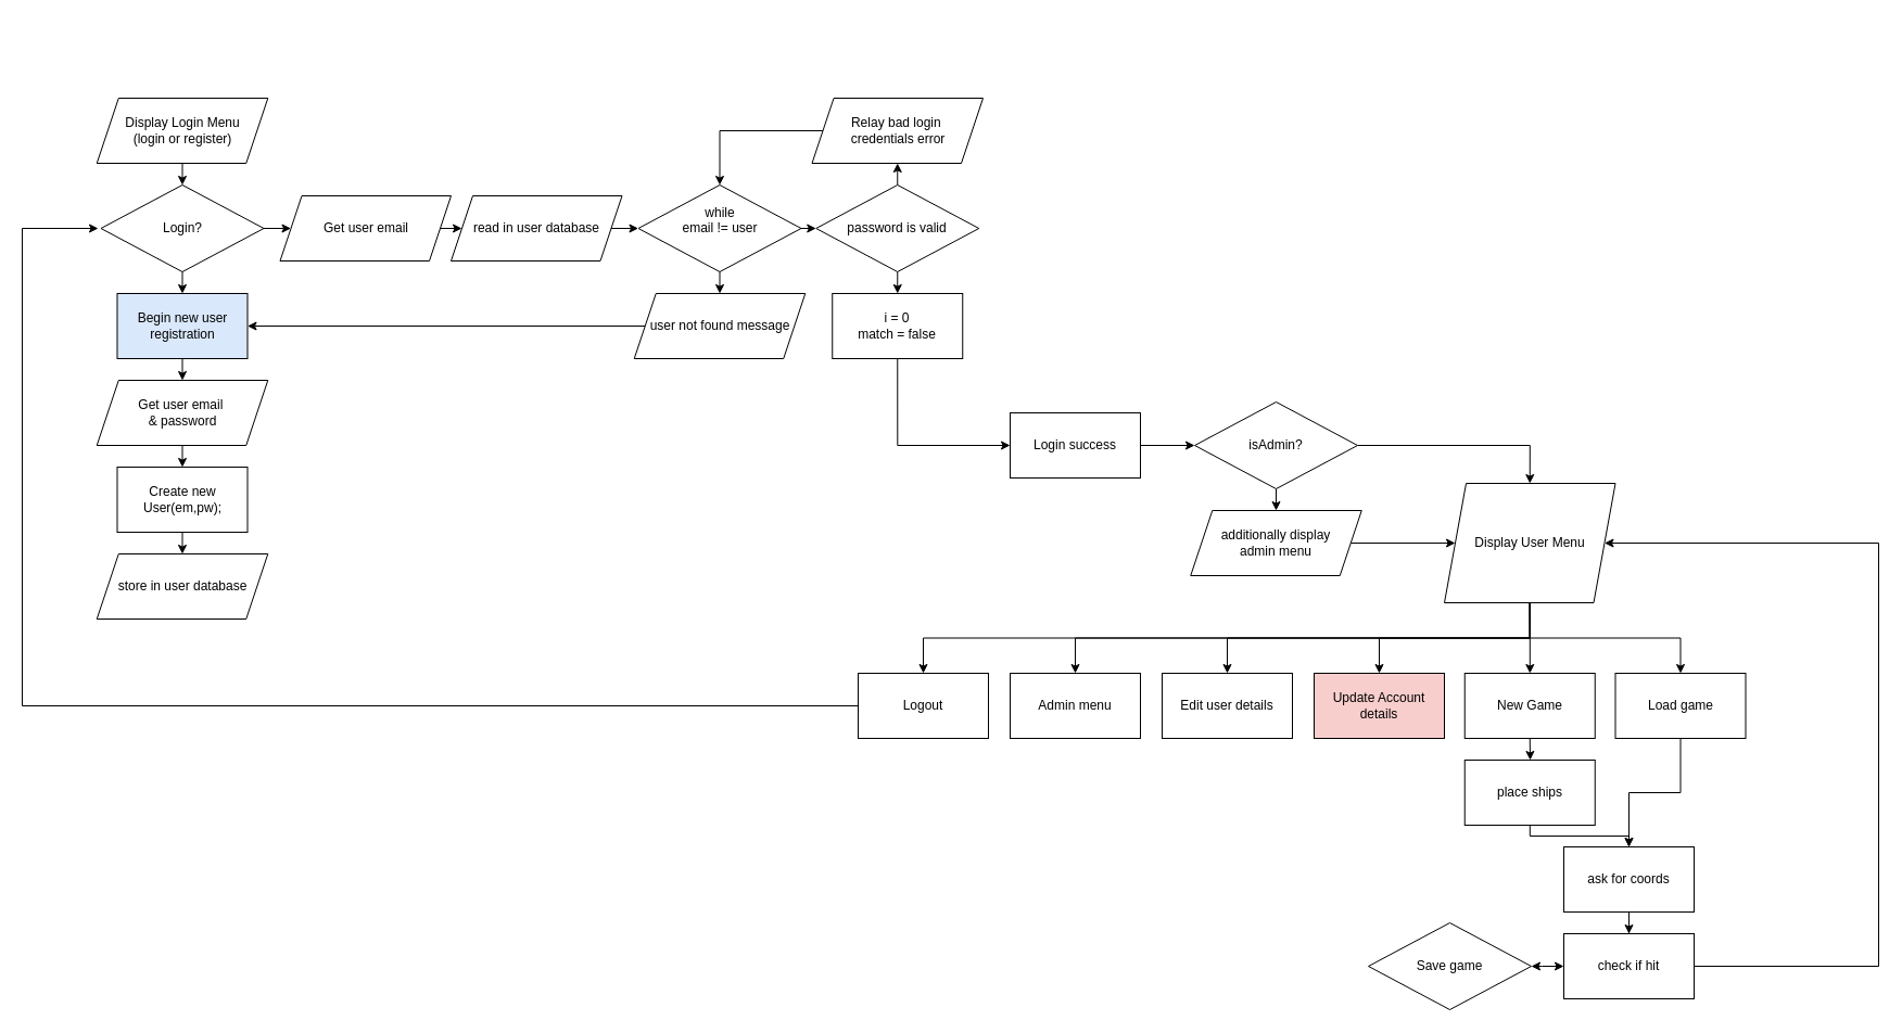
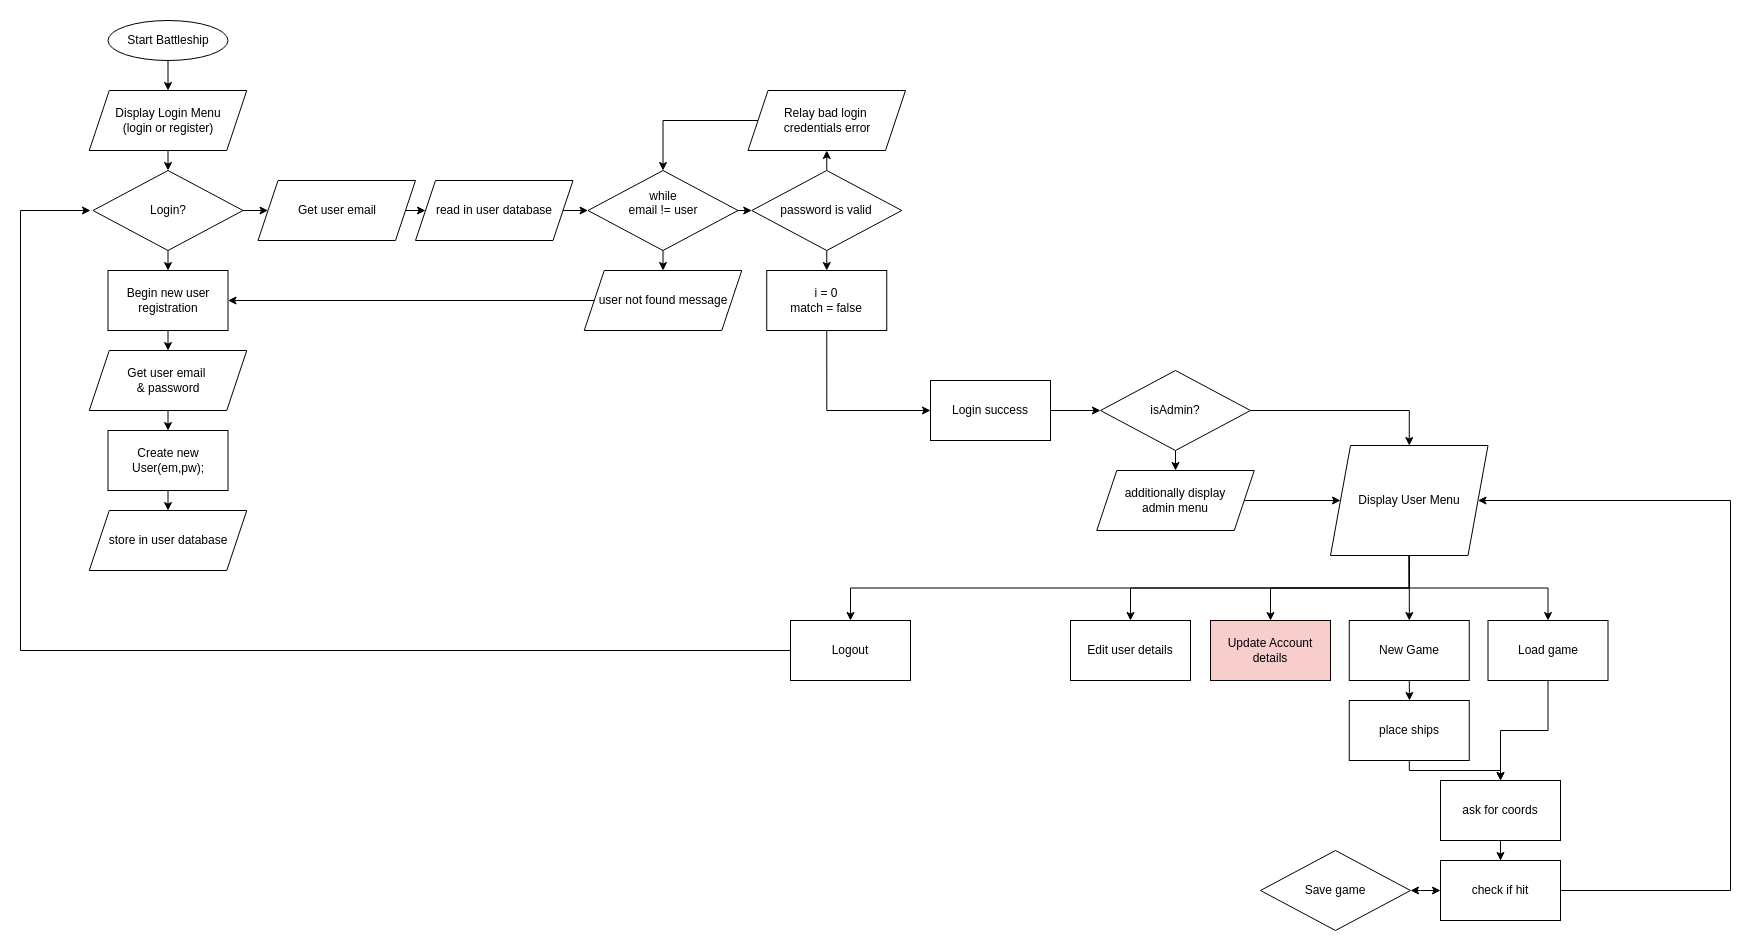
  <mxCell id="0" />
  <mxCell id="1" parent="0" />
+ <mxCell id="2" style="edgeStyle=orthogonalEdgeStyle;rounded=0;orthogonalLoop=1;jettySize=auto;html=1;exitX=0.5;exitY=1;exitDx=0;exitDy=0;entryX=0.5;entryY=0;entryDx=0;entryDy=0;" parent="1" source="3" target="8" edge="1"><mxGeometry relative="1" as="geometry" /></mxCell>
+ <mxCell id="3" value="Start Battleship" style="ellipse;whiteSpace=wrap;html=1;" parent="1" vertex="1"><mxGeometry x="107.5" y="20" width="120" height="40" as="geometry" /></mxCell>
  <mxCell id="4" style="edgeStyle=orthogonalEdgeStyle;rounded=0;orthogonalLoop=1;jettySize=auto;html=1;exitX=1;exitY=0.5;exitDx=0;exitDy=0;entryX=0;entryY=0.5;entryDx=0;entryDy=0;" parent="1" source="6" target="10" edge="1"><mxGeometry relative="1" as="geometry" /></mxCell>
  <mxCell id="5" style="edgeStyle=orthogonalEdgeStyle;rounded=0;orthogonalLoop=1;jettySize=auto;html=1;exitX=0.5;exitY=1;exitDx=0;exitDy=0;entryX=0.5;entryY=0;entryDx=0;entryDy=0;" parent="1" source="6" target="24" edge="1"><mxGeometry relative="1" as="geometry" /></mxCell>
  <mxCell id="6" value="Login?" style="rhombus;whiteSpace=wrap;html=1;" parent="1" vertex="1"><mxGeometry x="92.5" y="170" width="150" height="80" as="geometry" /></mxCell>
  <mxCell id="7" style="edgeStyle=orthogonalEdgeStyle;rounded=0;orthogonalLoop=1;jettySize=auto;html=1;exitX=0.5;exitY=1;exitDx=0;exitDy=0;entryX=0.5;entryY=0;entryDx=0;entryDy=0;" parent="1" source="8" target="6" edge="1"><mxGeometry relative="1" as="geometry" /></mxCell>
  <mxCell id="8" value="Display Login Menu&lt;div&gt;(login or register)&lt;/div&gt;" style="shape=parallelogram;perimeter=parallelogramPerimeter;whiteSpace=wrap;html=1;fixedSize=1;" parent="1" vertex="1"><mxGeometry x="88.75" y="90" width="157.5" height="60" as="geometry" /></mxCell>
  <mxCell id="9" style="edgeStyle=orthogonalEdgeStyle;rounded=0;orthogonalLoop=1;jettySize=auto;html=1;exitX=1;exitY=0.5;exitDx=0;exitDy=0;entryX=0;entryY=0.5;entryDx=0;entryDy=0;" parent="1" source="10" target="12" edge="1"><mxGeometry relative="1" as="geometry" /></mxCell>
  <mxCell id="10" value="Get user email" style="shape=parallelogram;perimeter=parallelogramPerimeter;whiteSpace=wrap;html=1;fixedSize=1;" parent="1" vertex="1"><mxGeometry x="257.5" y="180" width="157.5" height="60" as="geometry" /></mxCell>
  <mxCell id="11" style="edgeStyle=orthogonalEdgeStyle;rounded=0;orthogonalLoop=1;jettySize=auto;html=1;exitX=1;exitY=0.5;exitDx=0;exitDy=0;entryX=0;entryY=0.5;entryDx=0;entryDy=0;" parent="1" source="12" target="15" edge="1"><mxGeometry relative="1" as="geometry" /></mxCell>
  <mxCell id="12" value="read in user database" style="shape=parallelogram;perimeter=parallelogramPerimeter;whiteSpace=wrap;html=1;fixedSize=1;" parent="1" vertex="1"><mxGeometry x="415" y="180" width="157.5" height="60" as="geometry" /></mxCell>
  <mxCell id="13" style="edgeStyle=orthogonalEdgeStyle;rounded=0;orthogonalLoop=1;jettySize=auto;html=1;exitX=1;exitY=0.5;exitDx=0;exitDy=0;entryX=0;entryY=0.5;entryDx=0;entryDy=0;" parent="1" source="15" target="20" edge="1"><mxGeometry relative="1" as="geometry" /></mxCell>
  <mxCell id="14" style="edgeStyle=orthogonalEdgeStyle;rounded=0;orthogonalLoop=1;jettySize=auto;html=1;exitX=0.5;exitY=1;exitDx=0;exitDy=0;entryX=0.5;entryY=0;entryDx=0;entryDy=0;" parent="1" source="15" target="31" edge="1"><mxGeometry relative="1" as="geometry" /></mxCell>
  <mxCell id="15" value="while&lt;div&gt;email != user&lt;/div&gt;&lt;div&gt;&lt;br&gt;&lt;/div&gt;" style="rhombus;whiteSpace=wrap;html=1;" parent="1" vertex="1"><mxGeometry x="587.5" y="170" width="150" height="80" as="geometry" /></mxCell>
  <mxCell id="16" style="edgeStyle=orthogonalEdgeStyle;rounded=0;orthogonalLoop=1;jettySize=auto;html=1;exitX=1;exitY=0.5;exitDx=0;exitDy=0;entryX=0;entryY=0.5;entryDx=0;entryDy=0;" parent="1" source="17" target="43" edge="1"><mxGeometry relative="1" as="geometry" /></mxCell>
  <mxCell id="17" value="Login success" style="rounded=0;whiteSpace=wrap;html=1;" parent="1" vertex="1"><mxGeometry x="930" y="380" width="120" height="60" as="geometry" /></mxCell>
  <mxCell id="18" style="edgeStyle=orthogonalEdgeStyle;rounded=0;orthogonalLoop=1;jettySize=auto;html=1;exitX=0.5;exitY=0;exitDx=0;exitDy=0;entryX=0.5;entryY=1;entryDx=0;entryDy=0;" parent="1" source="20" target="22" edge="1"><mxGeometry relative="1" as="geometry" /></mxCell>
  <mxCell id="19" style="edgeStyle=orthogonalEdgeStyle;rounded=0;orthogonalLoop=1;jettySize=auto;html=1;exitX=0.5;exitY=1;exitDx=0;exitDy=0;entryX=0.5;entryY=0;entryDx=0;entryDy=0;" parent="1" source="20" target="40" edge="1"><mxGeometry relative="1" as="geometry" /></mxCell>
  <mxCell id="20" value="password is valid" style="rhombus;whiteSpace=wrap;html=1;" parent="1" vertex="1"><mxGeometry x="751.25" y="170" width="150" height="80" as="geometry" /></mxCell>
  <mxCell id="21" style="edgeStyle=orthogonalEdgeStyle;rounded=0;orthogonalLoop=1;jettySize=auto;html=1;exitX=0;exitY=0.5;exitDx=0;exitDy=0;entryX=0.5;entryY=0;entryDx=0;entryDy=0;" parent="1" source="22" target="15" edge="1"><mxGeometry relative="1" as="geometry" /></mxCell>
  <mxCell id="22" value="Relay bad login&amp;nbsp;&lt;div&gt;credentials error&lt;/div&gt;" style="shape=parallelogram;perimeter=parallelogramPerimeter;whiteSpace=wrap;html=1;fixedSize=1;" parent="1" vertex="1"><mxGeometry x="747.5" y="90" width="157.5" height="60" as="geometry" /></mxCell>
  <mxCell id="23" style="edgeStyle=orthogonalEdgeStyle;rounded=0;orthogonalLoop=1;jettySize=auto;html=1;exitX=0.5;exitY=1;exitDx=0;exitDy=0;entryX=0.5;entryY=0;entryDx=0;entryDy=0;" parent="1" source="24" target="28" edge="1"><mxGeometry relative="1" as="geometry" /></mxCell>
- <mxCell id="24" value="Begin new user registration" style="rounded=0;whiteSpace=wrap;html=1;fillColor=#dae8fc;" parent="1" vertex="1"><mxGeometry x="107.5" y="270" width="120" height="60" as="geometry" /></mxCell>
+ <mxCell id="24" value="Begin new user registration" style="rounded=0;whiteSpace=wrap;html=1;" parent="1" vertex="1"><mxGeometry x="107.5" y="270" width="120" height="60" as="geometry" /></mxCell>
  <mxCell id="25" style="edgeStyle=orthogonalEdgeStyle;rounded=0;orthogonalLoop=1;jettySize=auto;html=1;exitX=0.5;exitY=1;exitDx=0;exitDy=0;entryX=0.5;entryY=0;entryDx=0;entryDy=0;" parent="1" source="26" target="29" edge="1"><mxGeometry relative="1" as="geometry" /></mxCell>
  <mxCell id="26" value="Create new User(em,pw);" style="rounded=0;whiteSpace=wrap;html=1;" parent="1" vertex="1"><mxGeometry x="107.5" y="430" width="120" height="60" as="geometry" /></mxCell>
  <mxCell id="27" style="edgeStyle=orthogonalEdgeStyle;rounded=0;orthogonalLoop=1;jettySize=auto;html=1;exitX=0.5;exitY=1;exitDx=0;exitDy=0;entryX=0.5;entryY=0;entryDx=0;entryDy=0;" parent="1" source="28" target="26" edge="1"><mxGeometry relative="1" as="geometry" /></mxCell>
  <mxCell id="28" value="Get user email&amp;nbsp;&lt;div&gt;&amp;amp; password&lt;/div&gt;" style="shape=parallelogram;perimeter=parallelogramPerimeter;whiteSpace=wrap;html=1;fixedSize=1;" parent="1" vertex="1"><mxGeometry x="88.75" y="350" width="157.5" height="60" as="geometry" /></mxCell>
  <mxCell id="29" value="store in user database" style="shape=parallelogram;perimeter=parallelogramPerimeter;whiteSpace=wrap;html=1;fixedSize=1;" parent="1" vertex="1"><mxGeometry x="88.75" y="510" width="157.5" height="60" as="geometry" /></mxCell>
  <mxCell id="30" style="edgeStyle=orthogonalEdgeStyle;rounded=0;orthogonalLoop=1;jettySize=auto;html=1;exitX=0;exitY=0.5;exitDx=0;exitDy=0;entryX=1;entryY=0.5;entryDx=0;entryDy=0;" parent="1" source="31" target="24" edge="1"><mxGeometry relative="1" as="geometry" /></mxCell>
  <mxCell id="31" value="user not found message" style="shape=parallelogram;perimeter=parallelogramPerimeter;whiteSpace=wrap;html=1;fixedSize=1;" parent="1" vertex="1"><mxGeometry x="583.75" y="270" width="157.5" height="60" as="geometry" /></mxCell>
  <mxCell id="32" value="" style="edgeStyle=orthogonalEdgeStyle;rounded=0;orthogonalLoop=1;jettySize=auto;html=1;" edge="1" parent="1" source="38" target="46"><mxGeometry relative="1" as="geometry" /></mxCell>
  <mxCell id="33" style="edgeStyle=orthogonalEdgeStyle;rounded=0;orthogonalLoop=1;jettySize=auto;html=1;exitX=0.5;exitY=1;exitDx=0;exitDy=0;entryX=0.5;entryY=0;entryDx=0;entryDy=0;" edge="1" parent="1" source="38" target="55"><mxGeometry relative="1" as="geometry" /></mxCell>
  <mxCell id="34" style="edgeStyle=orthogonalEdgeStyle;rounded=0;orthogonalLoop=1;jettySize=auto;html=1;exitX=0.5;exitY=1;exitDx=0;exitDy=0;" edge="1" parent="1" source="38" target="56"><mxGeometry relative="1" as="geometry" /></mxCell>
- <mxCell id="35" style="edgeStyle=orthogonalEdgeStyle;rounded=0;orthogonalLoop=1;jettySize=auto;html=1;exitX=0.5;exitY=1;exitDx=0;exitDy=0;entryX=0.5;entryY=0;entryDx=0;entryDy=0;" edge="1" parent="1" source="38" target="57"><mxGeometry relative="1" as="geometry" /></mxCell>
  <mxCell id="36" style="edgeStyle=orthogonalEdgeStyle;rounded=0;orthogonalLoop=1;jettySize=auto;html=1;exitX=0.5;exitY=1;exitDx=0;exitDy=0;" edge="1" parent="1" source="38" target="61"><mxGeometry relative="1" as="geometry" /></mxCell>
  <mxCell id="37" style="edgeStyle=orthogonalEdgeStyle;rounded=0;orthogonalLoop=1;jettySize=auto;html=1;exitX=0.5;exitY=1;exitDx=0;exitDy=0;" edge="1" parent="1" source="38" target="59"><mxGeometry relative="1" as="geometry" /></mxCell>
  <mxCell id="38" value="Display User Menu" style="shape=parallelogram;perimeter=parallelogramPerimeter;whiteSpace=wrap;html=1;fixedSize=1;" parent="1" vertex="1"><mxGeometry x="1330" y="445" width="157.5" height="110" as="geometry" /></mxCell>
  <mxCell id="39" style="edgeStyle=orthogonalEdgeStyle;rounded=0;orthogonalLoop=1;jettySize=auto;html=1;exitX=0.5;exitY=1;exitDx=0;exitDy=0;entryX=0;entryY=0.5;entryDx=0;entryDy=0;" parent="1" source="40" target="17" edge="1"><mxGeometry relative="1" as="geometry"><mxPoint x="826.25" y="370" as="targetPoint" /></mxGeometry></mxCell>
  <mxCell id="40" value="i = 0&lt;div&gt;match = false&lt;/div&gt;" style="rounded=0;whiteSpace=wrap;html=1;" parent="1" vertex="1"><mxGeometry x="766.25" y="270" width="120" height="60" as="geometry" /></mxCell>
  <mxCell id="41" style="edgeStyle=orthogonalEdgeStyle;rounded=0;orthogonalLoop=1;jettySize=auto;html=1;exitX=0.5;exitY=1;exitDx=0;exitDy=0;entryX=0.5;entryY=0;entryDx=0;entryDy=0;" parent="1" source="43" target="45" edge="1"><mxGeometry relative="1" as="geometry" /></mxCell>
  <mxCell id="42" style="edgeStyle=orthogonalEdgeStyle;rounded=0;orthogonalLoop=1;jettySize=auto;html=1;exitX=1;exitY=0.5;exitDx=0;exitDy=0;entryX=0.5;entryY=0;entryDx=0;entryDy=0;" parent="1" source="43" target="38" edge="1"><mxGeometry relative="1" as="geometry" /></mxCell>
  <mxCell id="43" value="isAdmin?" style="rhombus;whiteSpace=wrap;html=1;" parent="1" vertex="1"><mxGeometry x="1100" y="370" width="150" height="80" as="geometry" /></mxCell>
  <mxCell id="44" value="" style="edgeStyle=orthogonalEdgeStyle;rounded=0;orthogonalLoop=1;jettySize=auto;html=1;" edge="1" parent="1" source="45" target="38"><mxGeometry relative="1" as="geometry" /></mxCell>
  <mxCell id="45" value="additionally display&lt;div&gt;admin menu&lt;/div&gt;" style="shape=parallelogram;perimeter=parallelogramPerimeter;whiteSpace=wrap;html=1;fixedSize=1;" parent="1" vertex="1"><mxGeometry x="1096.25" y="470" width="157.5" height="60" as="geometry" /></mxCell>
  <mxCell id="46" value="New Game" style="rounded=0;whiteSpace=wrap;html=1;" parent="1" vertex="1"><mxGeometry x="1348.75" y="620" width="120" height="60" as="geometry" /></mxCell>
  <mxCell id="47" value="" style="edgeStyle=orthogonalEdgeStyle;rounded=0;orthogonalLoop=1;jettySize=auto;html=1;entryX=0.5;entryY=0;entryDx=0;entryDy=0;" edge="1" parent="1" source="48" target="50"><mxGeometry relative="1" as="geometry"><Array as="points"><mxPoint x="1409" y="770" /><mxPoint x="1500" y="770" /></Array></mxGeometry></mxCell>
  <mxCell id="48" value="place ships" style="rounded=0;whiteSpace=wrap;html=1;" parent="1" vertex="1"><mxGeometry x="1348.75" y="700" width="120" height="60" as="geometry" /></mxCell>
  <mxCell id="49" value="" style="edgeStyle=orthogonalEdgeStyle;rounded=0;orthogonalLoop=1;jettySize=auto;html=1;" edge="1" parent="1" source="50" target="53"><mxGeometry relative="1" as="geometry" /></mxCell>
  <mxCell id="50" value="ask for coords" style="rounded=0;whiteSpace=wrap;html=1;" parent="1" vertex="1"><mxGeometry x="1440" y="780" width="120" height="60" as="geometry" /></mxCell>
  <mxCell id="51" style="edgeStyle=orthogonalEdgeStyle;rounded=0;orthogonalLoop=1;jettySize=auto;html=1;exitX=1;exitY=0.5;exitDx=0;exitDy=0;entryX=1;entryY=0.5;entryDx=0;entryDy=0;" edge="1" parent="1" source="53" target="38"><mxGeometry relative="1" as="geometry"><Array as="points"><mxPoint x="1730" y="890" /><mxPoint x="1730" y="500" /></Array></mxGeometry></mxCell>
  <mxCell id="52" value="" style="edgeStyle=orthogonalEdgeStyle;rounded=0;orthogonalLoop=1;jettySize=auto;html=1;startArrow=classic;startFill=1;" edge="1" parent="1" source="53"><mxGeometry relative="1" as="geometry"><mxPoint x="1410" y="890" as="targetPoint" /></mxGeometry></mxCell>
  <mxCell id="53" value="check if hit" style="rounded=0;whiteSpace=wrap;html=1;" parent="1" vertex="1"><mxGeometry x="1440" y="860" width="120" height="60" as="geometry" /></mxCell>
  <mxCell id="54" value="" style="edgeStyle=orthogonalEdgeStyle;rounded=0;orthogonalLoop=1;jettySize=auto;html=1;exitX=0.5;exitY=1;exitDx=0;exitDy=0;" edge="1" parent="1" source="46"><mxGeometry relative="1" as="geometry"><mxPoint x="1419" y="565" as="sourcePoint" /><mxPoint x="1409" y="700" as="targetPoint" /></mxGeometry></mxCell>
  <mxCell id="55" value="Update Account details" style="rounded=0;whiteSpace=wrap;html=1;fillColor=#f8cecc;" vertex="1" parent="1"><mxGeometry x="1210" y="620" width="120" height="60" as="geometry" /></mxCell>
  <mxCell id="56" value="Edit user details" style="rounded=0;whiteSpace=wrap;html=1;" vertex="1" parent="1"><mxGeometry x="1070" y="620" width="120" height="60" as="geometry" /></mxCell>
- <mxCell id="57" value="Admin menu" style="rounded=0;whiteSpace=wrap;html=1;" vertex="1" parent="1"><mxGeometry x="930" y="620" width="120" height="60" as="geometry" /></mxCell>
  <mxCell id="58" style="edgeStyle=orthogonalEdgeStyle;rounded=0;orthogonalLoop=1;jettySize=auto;html=1;exitX=0.5;exitY=1;exitDx=0;exitDy=0;entryX=0.5;entryY=0;entryDx=0;entryDy=0;" edge="1" parent="1" source="59" target="50"><mxGeometry relative="1" as="geometry" /></mxCell>
  <mxCell id="59" value="Load game" style="rounded=0;whiteSpace=wrap;html=1;" vertex="1" parent="1"><mxGeometry x="1487.5" y="620" width="120" height="60" as="geometry" /></mxCell>
  <mxCell id="60" style="edgeStyle=orthogonalEdgeStyle;rounded=0;orthogonalLoop=1;jettySize=auto;html=1;exitX=0;exitY=0.5;exitDx=0;exitDy=0;" edge="1" parent="1" source="61"><mxGeometry relative="1" as="geometry"><mxPoint x="90" y="210" as="targetPoint" /><Array as="points"><mxPoint x="20" y="650" /><mxPoint x="20" y="210" /></Array></mxGeometry></mxCell>
  <mxCell id="61" value="Logout" style="rounded=0;whiteSpace=wrap;html=1;" vertex="1" parent="1"><mxGeometry x="790" y="620" width="120" height="60" as="geometry" /></mxCell>
  <mxCell id="62" value="Save game" style="rhombus;whiteSpace=wrap;html=1;" vertex="1" parent="1"><mxGeometry x="1260" y="850" width="150" height="80" as="geometry" /></mxCell>
